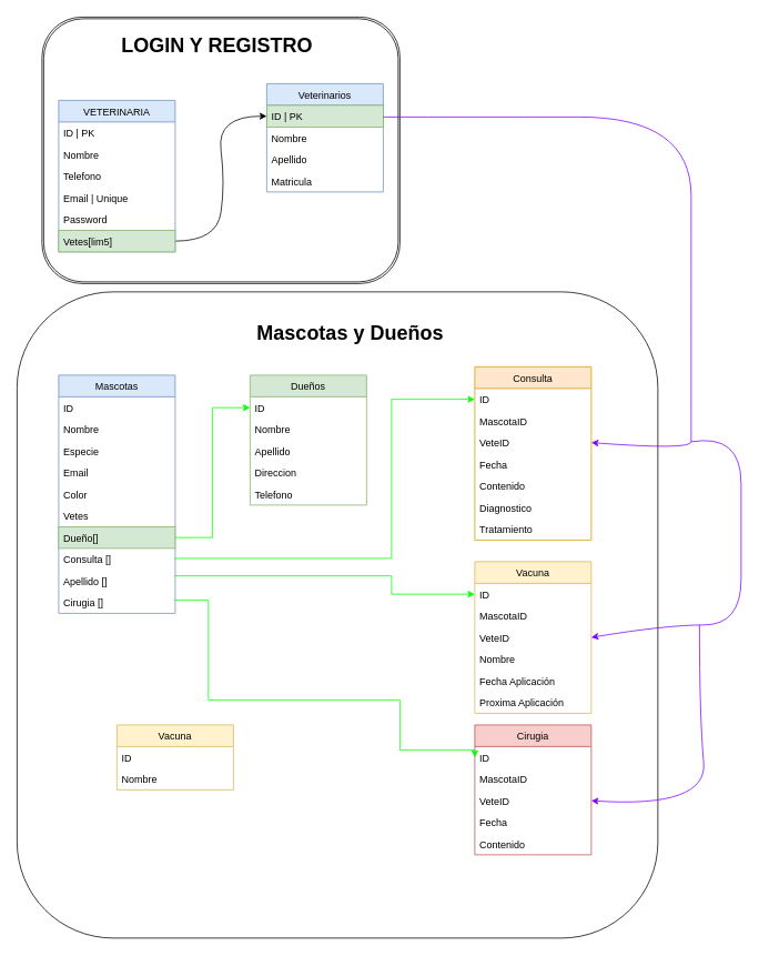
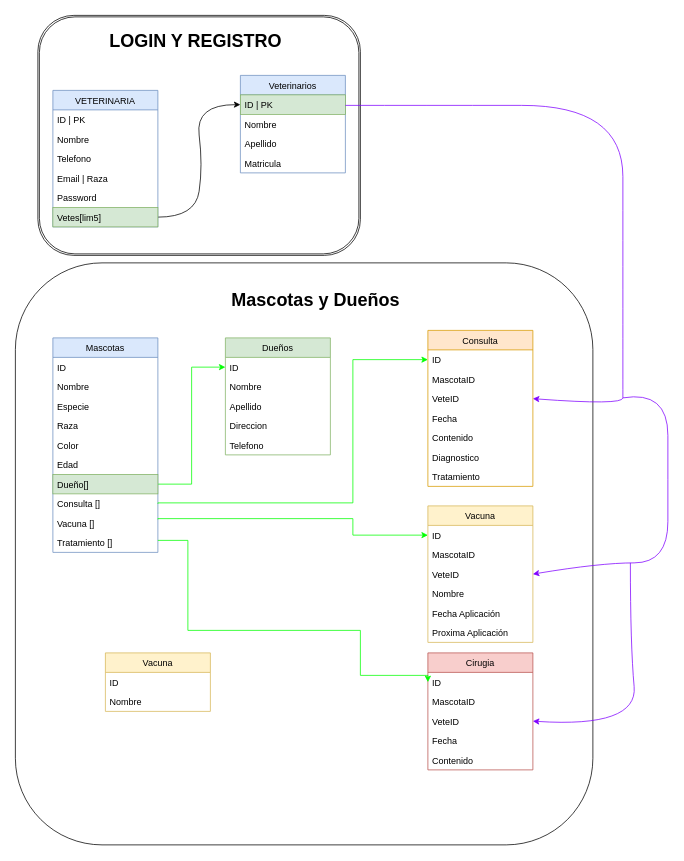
  <mxCell id="0" />
  <mxCell id="1" parent="0" />
  <mxCell id="2" value="" style="shape=ext;double=1;rounded=1;whiteSpace=wrap;html=1;" parent="1" vertex="1"><mxGeometry x="50" y="20" width="430" height="320" as="geometry" /></mxCell>
  <mxCell id="3" value="" style="curved=1;endArrow=classic;html=1;entryX=0;entryY=0.5;entryDx=0;entryDy=0;exitX=1;exitY=0.5;exitDx=0;exitDy=0;" parent="1" source="14" target="16" edge="1"><mxGeometry width="50" height="50" relative="1" as="geometry"><mxPoint x="390" y="220" as="sourcePoint" /><mxPoint x="440" y="170" as="targetPoint" /><Array as="points"><mxPoint x="260" y="289" /><mxPoint x="270" y="220" /><mxPoint x="260" y="139" /></Array></mxGeometry></mxCell>
  <mxCell id="4" value="LOGIN Y REGISTRO" style="text;strokeColor=none;fillColor=none;html=1;fontSize=24;fontStyle=1;verticalAlign=middle;align=center;" parent="1" vertex="1"><mxGeometry x="210" y="35" width="100" height="40" as="geometry" /></mxCell>
  <mxCell id="5" value="" style="rounded=1;whiteSpace=wrap;html=1;" parent="1" vertex="1"><mxGeometry y="350" width="770" height="776" as="geometry" x="20" /></mxCell>
  <mxCell id="6" value="Mascotas y Dueños" style="text;strokeColor=none;fillColor=none;html=1;fontSize=24;fontStyle=1;verticalAlign=middle;align=center;" parent="1" vertex="1"><mxGeometry x="370" y="380" width="100" height="40" as="geometry" /></mxCell>
  <mxCell id="7" style="edgeStyle=orthogonalEdgeStyle;rounded=0;orthogonalLoop=1;jettySize=auto;html=1;exitX=1;exitY=0.5;exitDx=0;exitDy=0;entryX=0;entryY=0.5;entryDx=0;entryDy=0;strokeColor=#00FF00;" parent="1" source="27" target="32" edge="1"><mxGeometry relative="1" as="geometry" /></mxCell>
  <mxCell id="8" value="VETERINARIA" style="swimlane;fontStyle=0;childLayout=stackLayout;horizontal=1;startSize=26;fillColor=#dae8fc;horizontalStack=0;resizeParent=1;resizeParentMax=0;resizeLast=0;collapsible=1;marginBottom=0;strokeColor=#6c8ebf;" parent="1" vertex="1"><mxGeometry x="70" y="120" width="140" height="182" as="geometry" /></mxCell>
  <mxCell id="9" value="ID | PK" style="text;strokeColor=none;fillColor=none;align=left;verticalAlign=top;spacingLeft=4;spacingRight=4;overflow=hidden;rotatable=0;points=[[0,0.5],[1,0.5]];portConstraint=eastwest;" parent="8" vertex="1"><mxGeometry y="26" width="140" height="26" as="geometry" /></mxCell>
  <mxCell id="10" value="Nombre" style="text;strokeColor=none;fillColor=none;align=left;verticalAlign=top;spacingLeft=4;spacingRight=4;overflow=hidden;rotatable=0;points=[[0,0.5],[1,0.5]];portConstraint=eastwest;" parent="8" vertex="1"><mxGeometry y="52" width="140" height="26" as="geometry" /></mxCell>
  <mxCell id="11" value="Telefono" style="text;strokeColor=none;fillColor=none;align=left;verticalAlign=top;spacingLeft=4;spacingRight=4;overflow=hidden;rotatable=0;points=[[0,0.5],[1,0.5]];portConstraint=eastwest;" parent="8" vertex="1"><mxGeometry y="78" width="140" height="26" as="geometry" /></mxCell>
- <mxCell id="12" value="Email | Unique" style="text;strokeColor=none;fillColor=none;align=left;verticalAlign=top;spacingLeft=4;spacingRight=4;overflow=hidden;rotatable=0;points=[[0,0.5],[1,0.5]];portConstraint=eastwest;" parent="8" vertex="1"><mxGeometry y="104" width="140" height="26" as="geometry" /></mxCell>
+ <mxCell id="12" value="Email | Raza" style="text;strokeColor=none;fillColor=none;align=left;verticalAlign=top;spacingLeft=4;spacingRight=4;overflow=hidden;rotatable=0;points=[[0,0.5],[1,0.5]];portConstraint=eastwest;" parent="8" vertex="1"><mxGeometry y="104" width="140" height="26" as="geometry" /></mxCell>
  <mxCell id="13" value="Password" style="text;strokeColor=none;fillColor=none;align=left;verticalAlign=top;spacingLeft=4;spacingRight=4;overflow=hidden;rotatable=0;points=[[0,0.5],[1,0.5]];portConstraint=eastwest;" parent="8" vertex="1"><mxGeometry y="130" width="140" height="26" as="geometry" /></mxCell>
  <mxCell id="14" value="Vetes[lim5]" style="text;strokeColor=#82b366;fillColor=#d5e8d4;align=left;verticalAlign=top;spacingLeft=4;spacingRight=4;overflow=hidden;rotatable=0;points=[[0,0.5],[1,0.5]];portConstraint=eastwest;" parent="8" vertex="1"><mxGeometry y="156" width="140" height="26" as="geometry" /></mxCell>
  <mxCell id="15" value="Veterinarios" style="swimlane;fontStyle=0;childLayout=stackLayout;horizontal=1;startSize=26;fillColor=#dae8fc;horizontalStack=0;resizeParent=1;resizeParentMax=0;resizeLast=0;collapsible=1;marginBottom=0;strokeColor=#6c8ebf;" parent="1" vertex="1"><mxGeometry x="320" y="100" width="140" height="130" as="geometry" /></mxCell>
  <mxCell id="16" value="ID | PK" style="text;strokeColor=#82b366;fillColor=#d5e8d4;align=left;verticalAlign=top;spacingLeft=4;spacingRight=4;overflow=hidden;rotatable=0;points=[[0,0.5],[1,0.5]];portConstraint=eastwest;" parent="15" vertex="1"><mxGeometry y="26" width="140" height="26" as="geometry" /></mxCell>
  <mxCell id="17" value="Nombre" style="text;strokeColor=none;fillColor=none;align=left;verticalAlign=top;spacingLeft=4;spacingRight=4;overflow=hidden;rotatable=0;points=[[0,0.5],[1,0.5]];portConstraint=eastwest;" parent="15" vertex="1"><mxGeometry y="52" width="140" height="26" as="geometry" /></mxCell>
  <mxCell id="18" value="Apellido" style="text;strokeColor=none;fillColor=none;align=left;verticalAlign=top;spacingLeft=4;spacingRight=4;overflow=hidden;rotatable=0;points=[[0,0.5],[1,0.5]];portConstraint=eastwest;" parent="15" vertex="1"><mxGeometry y="78" width="140" height="26" as="geometry" /></mxCell>
  <mxCell id="19" value="Matricula" style="text;strokeColor=none;fillColor=none;align=left;verticalAlign=top;spacingLeft=4;spacingRight=4;overflow=hidden;rotatable=0;points=[[0,0.5],[1,0.5]];portConstraint=eastwest;" parent="15" vertex="1"><mxGeometry y="104" width="140" height="26" as="geometry" /></mxCell>
  <mxCell id="20" value="Mascotas" style="swimlane;fontStyle=0;childLayout=stackLayout;horizontal=1;startSize=26;fillColor=#dae8fc;horizontalStack=0;resizeParent=1;resizeParentMax=0;resizeLast=0;collapsible=1;marginBottom=0;strokeColor=#6c8ebf;" parent="1" vertex="1"><mxGeometry x="70" y="450" width="140" height="286" as="geometry" /></mxCell>
  <mxCell id="21" value="ID" style="text;strokeColor=none;fillColor=none;align=left;verticalAlign=top;spacingLeft=4;spacingRight=4;overflow=hidden;rotatable=0;points=[[0,0.5],[1,0.5]];portConstraint=eastwest;" parent="20" vertex="1"><mxGeometry y="26" width="140" height="26" as="geometry" /></mxCell>
  <mxCell id="22" value="Nombre" style="text;strokeColor=none;fillColor=none;align=left;verticalAlign=top;spacingLeft=4;spacingRight=4;overflow=hidden;rotatable=0;points=[[0,0.5],[1,0.5]];portConstraint=eastwest;" parent="20" vertex="1"><mxGeometry y="52" width="140" height="26" as="geometry" /></mxCell>
  <mxCell id="23" value="Especie" style="text;strokeColor=none;fillColor=none;align=left;verticalAlign=top;spacingLeft=4;spacingRight=4;overflow=hidden;rotatable=0;points=[[0,0.5],[1,0.5]];portConstraint=eastwest;" parent="20" vertex="1"><mxGeometry y="78" width="140" height="26" as="geometry" /></mxCell>
- <mxCell id="24" value="Email" style="text;strokeColor=none;fillColor=none;align=left;verticalAlign=top;spacingLeft=4;spacingRight=4;overflow=hidden;rotatable=0;points=[[0,0.5],[1,0.5]];portConstraint=eastwest;" parent="20" vertex="1"><mxGeometry y="104" width="140" height="26" as="geometry" /></mxCell>
+ <mxCell id="24" value="Raza" style="text;strokeColor=none;fillColor=none;align=left;verticalAlign=top;spacingLeft=4;spacingRight=4;overflow=hidden;rotatable=0;points=[[0,0.5],[1,0.5]];portConstraint=eastwest;" parent="20" vertex="1"><mxGeometry y="104" width="140" height="26" as="geometry" /></mxCell>
  <mxCell id="25" value="Color" style="text;strokeColor=none;fillColor=none;align=left;verticalAlign=top;spacingLeft=4;spacingRight=4;overflow=hidden;rotatable=0;points=[[0,0.5],[1,0.5]];portConstraint=eastwest;" parent="20" vertex="1"><mxGeometry y="130" width="140" height="26" as="geometry" /></mxCell>
- <mxCell id="26" value="Vetes" style="text;strokeColor=none;fillColor=none;align=left;verticalAlign=top;spacingLeft=4;spacingRight=4;overflow=hidden;rotatable=0;points=[[0,0.5],[1,0.5]];portConstraint=eastwest;" parent="20" vertex="1"><mxGeometry y="156" width="140" height="26" as="geometry" /></mxCell>
+ <mxCell id="26" value="Edad" style="text;strokeColor=none;fillColor=none;align=left;verticalAlign=top;spacingLeft=4;spacingRight=4;overflow=hidden;rotatable=0;points=[[0,0.5],[1,0.5]];portConstraint=eastwest;" parent="20" vertex="1"><mxGeometry y="156" width="140" height="26" as="geometry" /></mxCell>
  <mxCell id="27" value="Dueño[]" style="text;strokeColor=#82b366;fillColor=#d5e8d4;align=left;verticalAlign=top;spacingLeft=4;spacingRight=4;overflow=hidden;rotatable=0;points=[[0,0.5],[1,0.5]];portConstraint=eastwest;" parent="20" vertex="1"><mxGeometry y="182" width="140" height="26" as="geometry" /></mxCell>
  <mxCell id="28" value="Consulta []" style="text;strokeColor=none;fillColor=none;align=left;verticalAlign=top;spacingLeft=4;spacingRight=4;overflow=hidden;rotatable=0;points=[[0,0.5],[1,0.5]];portConstraint=eastwest;" vertex="1" parent="20"><mxGeometry y="208" width="140" height="26" as="geometry" /></mxCell>
- <mxCell id="29" value="Apellido []" style="text;strokeColor=none;fillColor=none;align=left;verticalAlign=top;spacingLeft=4;spacingRight=4;overflow=hidden;rotatable=0;points=[[0,0.5],[1,0.5]];portConstraint=eastwest;" vertex="1" parent="20"><mxGeometry y="234" width="140" height="26" as="geometry" /></mxCell>
- <mxCell id="30" value="Cirugia []" style="text;strokeColor=none;fillColor=none;align=left;verticalAlign=top;spacingLeft=4;spacingRight=4;overflow=hidden;rotatable=0;points=[[0,0.5],[1,0.5]];portConstraint=eastwest;" vertex="1" parent="20"><mxGeometry y="260" width="140" height="26" as="geometry" /></mxCell>
+ <mxCell id="29" value="Vacuna []" style="text;strokeColor=none;fillColor=none;align=left;verticalAlign=top;spacingLeft=4;spacingRight=4;overflow=hidden;rotatable=0;points=[[0,0.5],[1,0.5]];portConstraint=eastwest;" vertex="1" parent="20"><mxGeometry y="234" width="140" height="26" as="geometry" /></mxCell>
+ <mxCell id="30" value="Tratamiento []" style="text;strokeColor=none;fillColor=none;align=left;verticalAlign=top;spacingLeft=4;spacingRight=4;overflow=hidden;rotatable=0;points=[[0,0.5],[1,0.5]];portConstraint=eastwest;" vertex="1" parent="20"><mxGeometry y="260" width="140" height="26" as="geometry" /></mxCell>
  <mxCell id="31" value="Dueños" style="swimlane;fontStyle=0;childLayout=stackLayout;horizontal=1;startSize=26;fillColor=#d5e8d4;horizontalStack=0;resizeParent=1;resizeParentMax=0;resizeLast=0;collapsible=1;marginBottom=0;strokeColor=#82b366;" parent="1" vertex="1"><mxGeometry x="300" y="450" width="140" height="156" as="geometry" /></mxCell>
  <mxCell id="32" value="ID" style="text;strokeColor=none;fillColor=none;align=left;verticalAlign=top;spacingLeft=4;spacingRight=4;overflow=hidden;rotatable=0;points=[[0,0.5],[1,0.5]];portConstraint=eastwest;" parent="31" vertex="1"><mxGeometry y="26" width="140" height="26" as="geometry" /></mxCell>
  <mxCell id="33" value="Nombre" style="text;strokeColor=none;fillColor=none;align=left;verticalAlign=top;spacingLeft=4;spacingRight=4;overflow=hidden;rotatable=0;points=[[0,0.5],[1,0.5]];portConstraint=eastwest;" parent="31" vertex="1"><mxGeometry y="52" width="140" height="26" as="geometry" /></mxCell>
  <mxCell id="34" value="Apellido" style="text;strokeColor=none;fillColor=none;align=left;verticalAlign=top;spacingLeft=4;spacingRight=4;overflow=hidden;rotatable=0;points=[[0,0.5],[1,0.5]];portConstraint=eastwest;" parent="31" vertex="1"><mxGeometry y="78" width="140" height="26" as="geometry" /></mxCell>
  <mxCell id="35" value="Direccion" style="text;strokeColor=none;fillColor=none;align=left;verticalAlign=top;spacingLeft=4;spacingRight=4;overflow=hidden;rotatable=0;points=[[0,0.5],[1,0.5]];portConstraint=eastwest;" parent="31" vertex="1"><mxGeometry y="104" width="140" height="26" as="geometry" /></mxCell>
  <mxCell id="36" value="Telefono" style="text;strokeColor=none;fillColor=none;align=left;verticalAlign=top;spacingLeft=4;spacingRight=4;overflow=hidden;rotatable=0;points=[[0,0.5],[1,0.5]];portConstraint=eastwest;" parent="31" vertex="1"><mxGeometry y="130" width="140" height="26" as="geometry" /></mxCell>
  <mxCell id="37" value="Consulta" style="swimlane;fontStyle=0;childLayout=stackLayout;horizontal=1;startSize=26;fillColor=#ffe6cc;horizontalStack=0;resizeParent=1;resizeParentMax=0;resizeLast=0;collapsible=1;marginBottom=0;strokeColor=#d79b00;" parent="1" vertex="1"><mxGeometry x="570" y="440" width="140" height="208" as="geometry" /></mxCell>
  <mxCell id="38" value="ID" style="text;strokeColor=none;fillColor=none;align=left;verticalAlign=top;spacingLeft=4;spacingRight=4;overflow=hidden;rotatable=0;points=[[0,0.5],[1,0.5]];portConstraint=eastwest;" parent="37" vertex="1"><mxGeometry y="26" width="140" height="26" as="geometry" /></mxCell>
  <mxCell id="39" value="MascotaID" style="text;strokeColor=none;fillColor=none;align=left;verticalAlign=top;spacingLeft=4;spacingRight=4;overflow=hidden;rotatable=0;points=[[0,0.5],[1,0.5]];portConstraint=eastwest;" parent="37" vertex="1"><mxGeometry y="52" width="140" height="26" as="geometry" /></mxCell>
  <mxCell id="40" value="VeteID" style="text;strokeColor=none;fillColor=none;align=left;verticalAlign=top;spacingLeft=4;spacingRight=4;overflow=hidden;rotatable=0;points=[[0,0.5],[1,0.5]];portConstraint=eastwest;" parent="37" vertex="1"><mxGeometry y="78" width="140" height="26" as="geometry" /></mxCell>
  <mxCell id="41" value="Fecha" style="text;strokeColor=none;fillColor=none;align=left;verticalAlign=top;spacingLeft=4;spacingRight=4;overflow=hidden;rotatable=0;points=[[0,0.5],[1,0.5]];portConstraint=eastwest;" parent="37" vertex="1"><mxGeometry y="104" width="140" height="26" as="geometry" /></mxCell>
  <mxCell id="42" value="Contenido" style="text;strokeColor=none;fillColor=none;align=left;verticalAlign=top;spacingLeft=4;spacingRight=4;overflow=hidden;rotatable=0;points=[[0,0.5],[1,0.5]];portConstraint=eastwest;" parent="37" vertex="1"><mxGeometry y="130" width="140" height="26" as="geometry" /></mxCell>
  <mxCell id="43" value="Diagnostico" style="text;strokeColor=none;fillColor=none;align=left;verticalAlign=top;spacingLeft=4;spacingRight=4;overflow=hidden;rotatable=0;points=[[0,0.5],[1,0.5]];portConstraint=eastwest;" parent="37" vertex="1"><mxGeometry y="156" width="140" height="26" as="geometry" /></mxCell>
  <mxCell id="44" value="Tratamiento" style="text;strokeColor=none;fillColor=none;align=left;verticalAlign=top;spacingLeft=4;spacingRight=4;overflow=hidden;rotatable=0;points=[[0,0.5],[1,0.5]];portConstraint=eastwest;" parent="37" vertex="1"><mxGeometry y="182" width="140" height="26" as="geometry" /></mxCell>
  <mxCell id="45" value="Vacuna" style="swimlane;fontStyle=0;childLayout=stackLayout;horizontal=1;startSize=26;fillColor=#fff2cc;horizontalStack=0;resizeParent=1;resizeParentMax=0;resizeLast=0;collapsible=1;marginBottom=0;strokeColor=#d6b656;" parent="1" vertex="1"><mxGeometry x="570" y="674" width="140" height="182" as="geometry" /></mxCell>
  <mxCell id="46" value="ID" style="text;strokeColor=none;fillColor=none;align=left;verticalAlign=top;spacingLeft=4;spacingRight=4;overflow=hidden;rotatable=0;points=[[0,0.5],[1,0.5]];portConstraint=eastwest;" parent="45" vertex="1"><mxGeometry y="26" width="140" height="26" as="geometry" /></mxCell>
  <mxCell id="47" value="MascotaID" style="text;strokeColor=none;fillColor=none;align=left;verticalAlign=top;spacingLeft=4;spacingRight=4;overflow=hidden;rotatable=0;points=[[0,0.5],[1,0.5]];portConstraint=eastwest;" parent="45" vertex="1"><mxGeometry y="52" width="140" height="26" as="geometry" /></mxCell>
  <mxCell id="48" value="VeteID" style="text;strokeColor=none;fillColor=none;align=left;verticalAlign=top;spacingLeft=4;spacingRight=4;overflow=hidden;rotatable=0;points=[[0,0.5],[1,0.5]];portConstraint=eastwest;" parent="45" vertex="1"><mxGeometry y="78" width="140" height="26" as="geometry" /></mxCell>
  <mxCell id="49" value="Nombre" style="text;strokeColor=none;fillColor=none;align=left;verticalAlign=top;spacingLeft=4;spacingRight=4;overflow=hidden;rotatable=0;points=[[0,0.5],[1,0.5]];portConstraint=eastwest;" parent="45" vertex="1"><mxGeometry y="104" width="140" height="26" as="geometry" /></mxCell>
  <mxCell id="50" value="Fecha Aplicación" style="text;strokeColor=none;fillColor=none;align=left;verticalAlign=top;spacingLeft=4;spacingRight=4;overflow=hidden;rotatable=0;points=[[0,0.5],[1,0.5]];portConstraint=eastwest;" parent="45" vertex="1"><mxGeometry y="130" width="140" height="26" as="geometry" /></mxCell>
  <mxCell id="51" value="Proxima Aplicación" style="text;strokeColor=none;fillColor=none;align=left;verticalAlign=top;spacingLeft=4;spacingRight=4;overflow=hidden;rotatable=0;points=[[0,0.5],[1,0.5]];portConstraint=eastwest;" parent="45" vertex="1"><mxGeometry y="156" width="140" height="26" as="geometry" /></mxCell>
  <mxCell id="52" value="Cirugia" style="swimlane;fontStyle=0;childLayout=stackLayout;horizontal=1;startSize=26;fillColor=#f8cecc;horizontalStack=0;resizeParent=1;resizeParentMax=0;resizeLast=0;collapsible=1;marginBottom=0;strokeColor=#b85450;" parent="1" vertex="1"><mxGeometry x="570" y="870" width="140" height="156" as="geometry" /></mxCell>
  <mxCell id="53" value="ID" style="text;strokeColor=none;fillColor=none;align=left;verticalAlign=top;spacingLeft=4;spacingRight=4;overflow=hidden;rotatable=0;points=[[0,0.5],[1,0.5]];portConstraint=eastwest;" parent="52" vertex="1"><mxGeometry y="26" width="140" height="26" as="geometry" /></mxCell>
  <mxCell id="54" value="MascotaID" style="text;strokeColor=none;fillColor=none;align=left;verticalAlign=top;spacingLeft=4;spacingRight=4;overflow=hidden;rotatable=0;points=[[0,0.5],[1,0.5]];portConstraint=eastwest;" parent="52" vertex="1"><mxGeometry y="52" width="140" height="26" as="geometry" /></mxCell>
  <mxCell id="55" value="VeteID" style="text;strokeColor=none;fillColor=none;align=left;verticalAlign=top;spacingLeft=4;spacingRight=4;overflow=hidden;rotatable=0;points=[[0,0.5],[1,0.5]];portConstraint=eastwest;" parent="52" vertex="1"><mxGeometry y="78" width="140" height="26" as="geometry" /></mxCell>
  <mxCell id="56" value="Fecha" style="text;strokeColor=none;fillColor=none;align=left;verticalAlign=top;spacingLeft=4;spacingRight=4;overflow=hidden;rotatable=0;points=[[0,0.5],[1,0.5]];portConstraint=eastwest;" parent="52" vertex="1"><mxGeometry y="104" width="140" height="26" as="geometry" /></mxCell>
  <mxCell id="57" value="Contenido" style="text;strokeColor=none;fillColor=none;align=left;verticalAlign=top;spacingLeft=4;spacingRight=4;overflow=hidden;rotatable=0;points=[[0,0.5],[1,0.5]];portConstraint=eastwest;" parent="52" vertex="1"><mxGeometry y="130" width="140" height="26" as="geometry" /></mxCell>
  <mxCell id="58" value="" style="curved=1;endArrow=classic;html=1;entryX=1;entryY=0.5;entryDx=0;entryDy=0;strokeColor=#7F00FF;" parent="1" target="40" edge="1"><mxGeometry width="50" height="50" relative="1" as="geometry"><mxPoint x="460" y="140" as="sourcePoint" /><mxPoint x="510" y="90" as="targetPoint" /><Array as="points"><mxPoint x="560" y="140" /><mxPoint x="830" y="140" /><mxPoint x="830" y="330" /><mxPoint x="830" y="440" /><mxPoint x="830" y="490" /><mxPoint x="830" y="520" /><mxPoint x="830" y="540" /></Array></mxGeometry></mxCell>
  <mxCell id="59" value="" style="curved=1;endArrow=classic;html=1;entryX=1;entryY=0.5;entryDx=0;entryDy=0;strokeColor=#7F00FF;" parent="1" target="48" edge="1"><mxGeometry width="50" height="50" relative="1" as="geometry"><mxPoint x="830" y="530" as="sourcePoint" /><mxPoint x="880" y="480" as="targetPoint" /><Array as="points"><mxPoint x="890" y="520" /><mxPoint x="890" y="640" /><mxPoint x="890" y="750" /><mxPoint x="800" y="750" /></Array></mxGeometry></mxCell>
  <mxCell id="60" value="" style="curved=1;endArrow=classic;html=1;entryX=1;entryY=0.5;entryDx=0;entryDy=0;strokeColor=#7F00FF;" parent="1" target="55" edge="1"><mxGeometry width="50" height="50" relative="1" as="geometry"><mxPoint x="840" y="750" as="sourcePoint" /><mxPoint x="840" y="690" as="targetPoint" /><Array as="points"><mxPoint x="840" y="750" /><mxPoint x="840" y="860" /><mxPoint x="850" y="970" /></Array></mxGeometry></mxCell>
  <mxCell id="61" style="edgeStyle=orthogonalEdgeStyle;rounded=0;orthogonalLoop=1;jettySize=auto;html=1;exitX=1;exitY=0.5;exitDx=0;exitDy=0;entryX=0;entryY=0.5;entryDx=0;entryDy=0;strokeColor=#00FF00;" edge="1" parent="1" source="28" target="38"><mxGeometry relative="1" as="geometry"><mxPoint x="220" y="655" as="sourcePoint" /><mxPoint x="310" y="499" as="targetPoint" /><Array as="points"><mxPoint x="210" y="670" /><mxPoint x="470" y="670" /><mxPoint x="470" y="479" /></Array></mxGeometry></mxCell>
  <mxCell id="62" style="edgeStyle=orthogonalEdgeStyle;rounded=0;orthogonalLoop=1;jettySize=auto;html=1;exitX=1;exitY=0.5;exitDx=0;exitDy=0;entryX=0;entryY=0.5;entryDx=0;entryDy=0;strokeColor=#00FF00;" edge="1" parent="1" target="46"><mxGeometry relative="1" as="geometry"><mxPoint x="210" y="692" as="sourcePoint" /><mxPoint x="570" y="500" as="targetPoint" /><Array as="points"><mxPoint x="210" y="691" /><mxPoint x="470" y="691" /><mxPoint x="470" y="713" /></Array></mxGeometry></mxCell>
  <mxCell id="63" style="edgeStyle=orthogonalEdgeStyle;rounded=0;orthogonalLoop=1;jettySize=auto;html=1;entryX=0;entryY=0.5;entryDx=0;entryDy=0;strokeColor=#00FF00;" edge="1" parent="1" target="53"><mxGeometry relative="1" as="geometry"><mxPoint x="210" y="720" as="sourcePoint" /><mxPoint x="580" y="723" as="targetPoint" /><Array as="points"><mxPoint x="250" y="720" /><mxPoint x="250" y="840" /><mxPoint x="480" y="840" /><mxPoint x="480" y="900" /><mxPoint x="570" y="900" /></Array></mxGeometry></mxCell>
  <mxCell id="64" value="Vacuna" style="swimlane;fontStyle=0;childLayout=stackLayout;horizontal=1;startSize=26;fillColor=#fff2cc;horizontalStack=0;resizeParent=1;resizeParentMax=0;resizeLast=0;collapsible=1;marginBottom=0;strokeColor=#d6b656;" vertex="1" parent="1"><mxGeometry x="140" y="870" width="140" height="78" as="geometry" /></mxCell>
  <mxCell id="65" value="ID" style="text;strokeColor=none;fillColor=none;align=left;verticalAlign=top;spacingLeft=4;spacingRight=4;overflow=hidden;rotatable=0;points=[[0,0.5],[1,0.5]];portConstraint=eastwest;" vertex="1" parent="64"><mxGeometry y="26" width="140" height="26" as="geometry" /></mxCell>
  <mxCell id="66" value="Nombre" style="text;strokeColor=none;fillColor=none;align=left;verticalAlign=top;spacingLeft=4;spacingRight=4;overflow=hidden;rotatable=0;points=[[0,0.5],[1,0.5]];portConstraint=eastwest;" vertex="1" parent="64"><mxGeometry y="52" width="140" height="26" as="geometry" /></mxCell>
